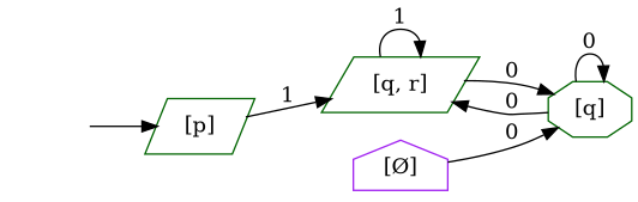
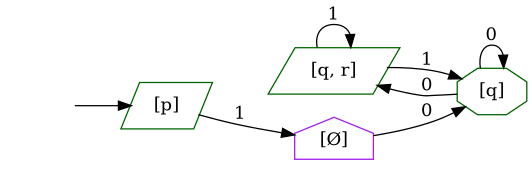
  digraph {
    rankdir=LR
    node [color=darkgreen shape=parallelogram]
    "[q, r]"
    "[q]" [shape=octagon]
    "[Ø]" [color=purple shape=house]
    "[p]"
    "" [color=black shape=none]
    "[q, r]" -> "[q, r]" [label=1]
-   "[q, r]" -> "[q]" [label=0]
+   "[q, r]" -> "[q]" [label=1]
    "[q]" -> "[q, r]" [label=0]
    "[q]" -> "[q]" [label=0]
    "[Ø]" -> "[q]" [label=0]
-   "[p]" -> "[q, r]" [label=1]
+   "[p]" -> "[Ø]" [label=1]
    "" -> "[p]"
  }
